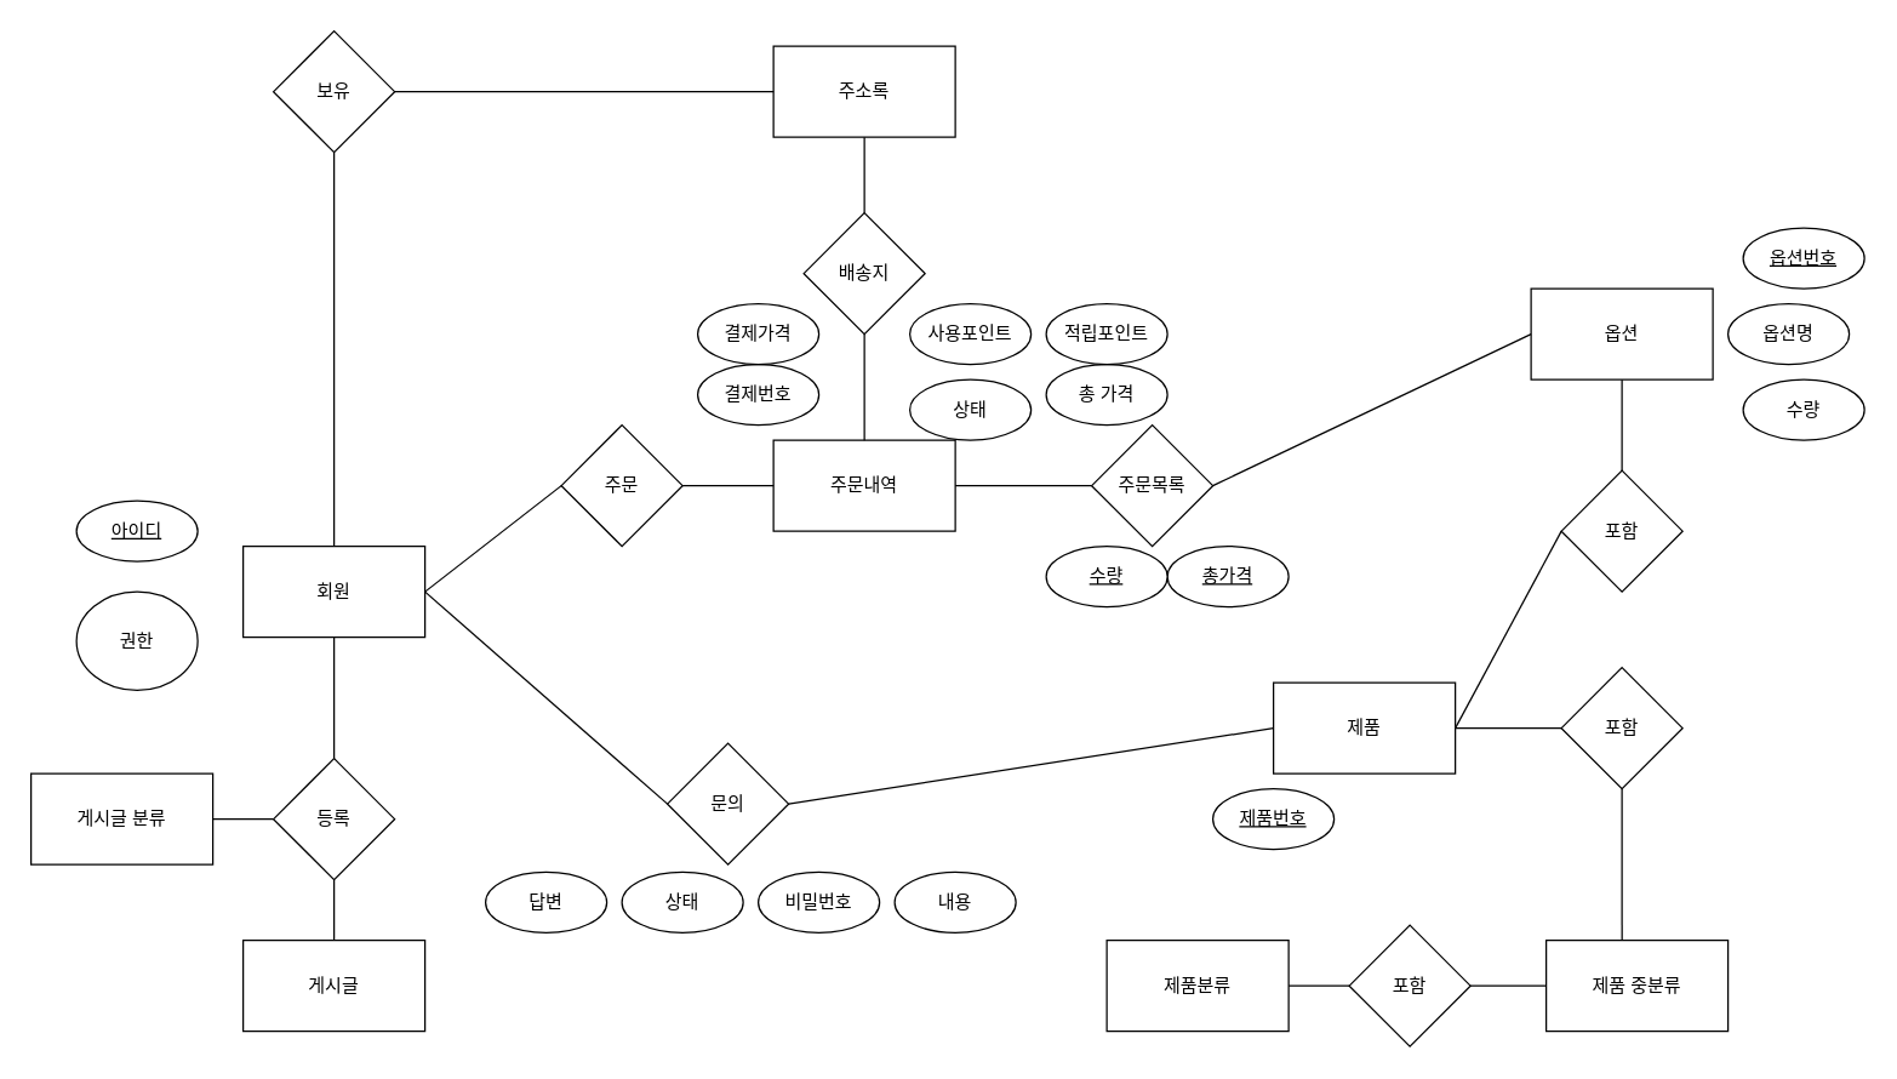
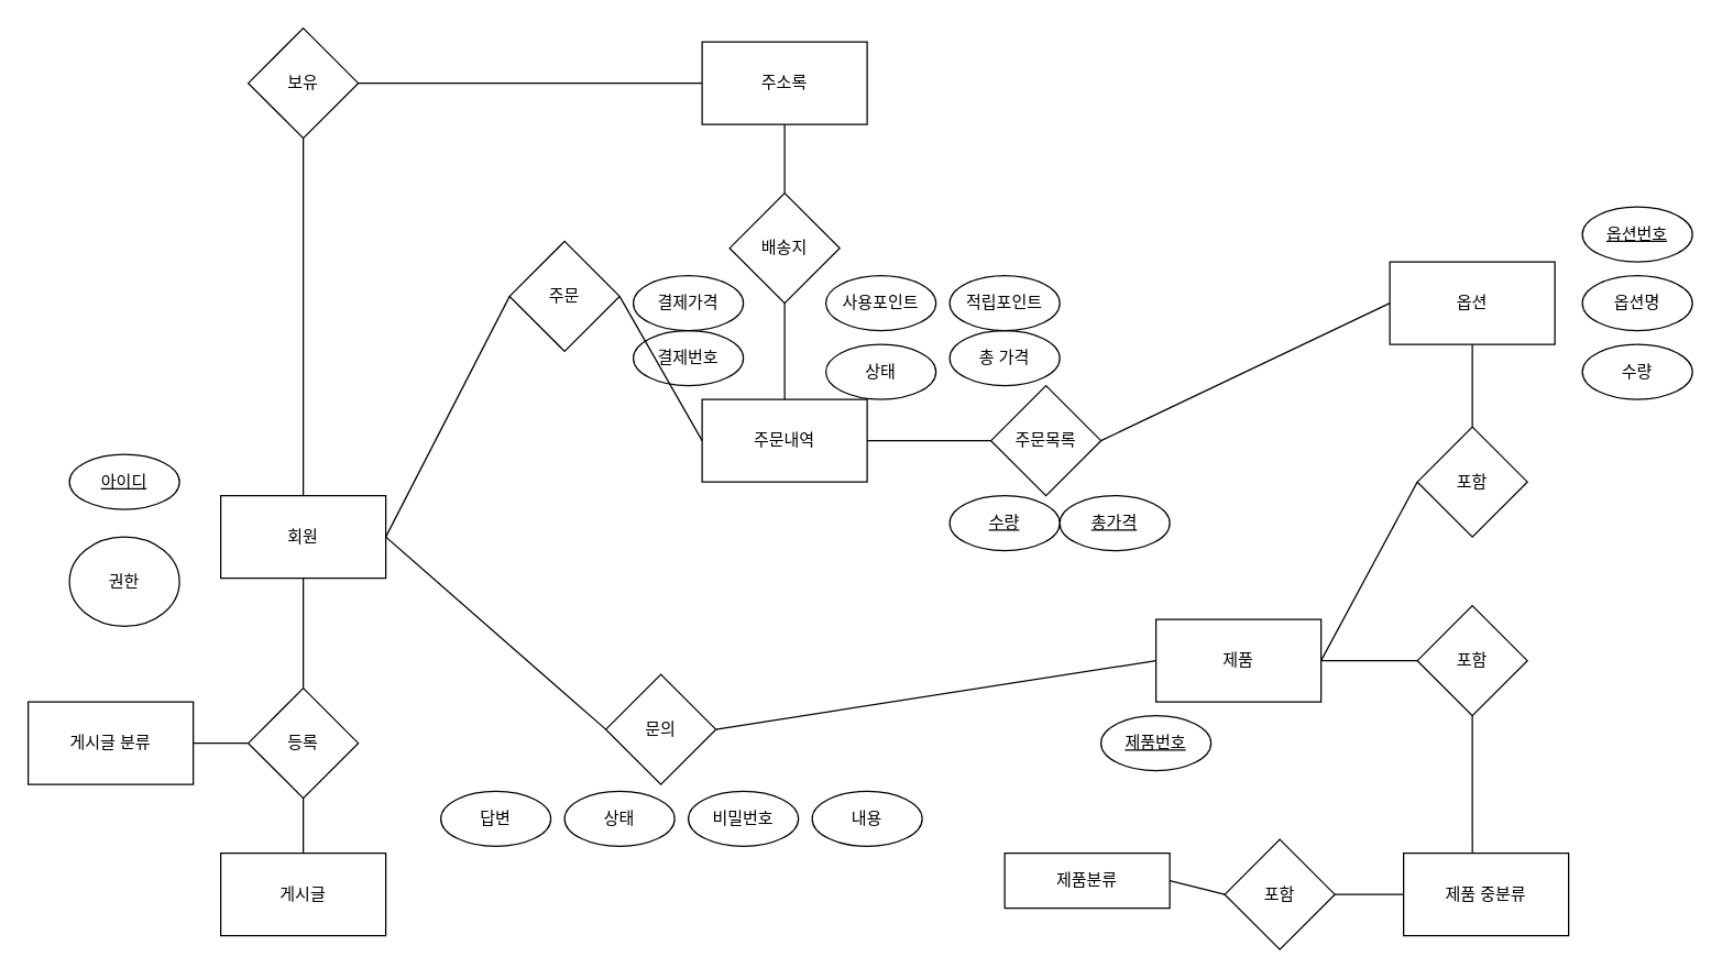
  <mxCell id="0" />
  <mxCell id="1" parent="0" />
  <mxCell id="2" value="회원" style="rounded=0;whiteSpace=wrap;html=1;" parent="1" vertex="1"><mxGeometry x="160" y="360" width="120" height="60" as="geometry" /></mxCell>
  <mxCell id="3" value="제품" style="rounded=0;whiteSpace=wrap;html=1;" parent="1" vertex="1"><mxGeometry x="840" y="450" width="120" height="60" as="geometry" /></mxCell>
- <mxCell id="4" value="제품분류" style="rounded=0;whiteSpace=wrap;html=1;" parent="1" vertex="1"><mxGeometry x="730" y="620" width="120" height="60" as="geometry" /></mxCell>
+ <mxCell id="4" value="제품분류" style="rounded=0;whiteSpace=wrap;html=1;" parent="1" vertex="1"><mxGeometry x="730" y="620" width="120" height="40" as="geometry" /></mxCell>
  <mxCell id="5" value="게시글" style="rounded=0;whiteSpace=wrap;html=1;" parent="1" vertex="1"><mxGeometry x="160" y="620" width="120" height="60" as="geometry" /></mxCell>
  <mxCell id="6" value="게시글 분류" style="rounded=0;whiteSpace=wrap;html=1;" parent="1" vertex="1"><mxGeometry x="20" y="510" width="120" height="60" as="geometry" /></mxCell>
- <mxCell id="7" value="주문" style="rhombus;whiteSpace=wrap;html=1;" parent="1" vertex="1"><mxGeometry x="370" y="280" width="80" height="80" as="geometry" /></mxCell>
+ <mxCell id="7" value="주문" style="rhombus;whiteSpace=wrap;html=1;" parent="1" vertex="1"><mxGeometry x="370" y="175" width="80" height="80" as="geometry" /></mxCell>
  <mxCell id="8" value="문의" style="rhombus;whiteSpace=wrap;html=1;" parent="1" vertex="1"><mxGeometry x="440" y="490" width="80" height="80" as="geometry" /></mxCell>
  <mxCell id="9" value="등록" style="rhombus;whiteSpace=wrap;html=1;" parent="1" vertex="1"><mxGeometry x="180" y="500" width="80" height="80" as="geometry" /></mxCell>
  <mxCell id="10" value="포함" style="rhombus;whiteSpace=wrap;html=1;" parent="1" vertex="1"><mxGeometry x="890" y="610" width="80" height="80" as="geometry" /></mxCell>
  <mxCell id="11" value="답변" style="ellipse;whiteSpace=wrap;html=1;" parent="1" vertex="1"><mxGeometry x="320" y="575" width="80" height="40" as="geometry" /></mxCell>
  <mxCell id="12" value="상태" style="ellipse;whiteSpace=wrap;html=1;" parent="1" vertex="1"><mxGeometry x="410" y="575" width="80" height="40" as="geometry" /></mxCell>
  <mxCell id="13" value="비밀번호" style="ellipse;whiteSpace=wrap;html=1;" parent="1" vertex="1"><mxGeometry x="500" y="575" width="80" height="40" as="geometry" /></mxCell>
  <mxCell id="14" value="내용" style="ellipse;whiteSpace=wrap;html=1;" parent="1" vertex="1"><mxGeometry x="590" y="575" width="80" height="40" as="geometry" /></mxCell>
  <mxCell id="15" value="결제번호" style="ellipse;whiteSpace=wrap;html=1;" parent="1" vertex="1"><mxGeometry x="460" y="240" width="80" height="40" as="geometry" /></mxCell>
  <mxCell id="16" value="상태" style="ellipse;whiteSpace=wrap;html=1;" parent="1" vertex="1"><mxGeometry x="600" y="250" width="80" height="40" as="geometry" /></mxCell>
  <mxCell id="17" value="총 가격" style="ellipse;whiteSpace=wrap;html=1;" parent="1" vertex="1"><mxGeometry x="690" y="240" width="80" height="40" as="geometry" /></mxCell>
  <mxCell id="18" value="결제가격" style="ellipse;whiteSpace=wrap;html=1;" parent="1" vertex="1"><mxGeometry x="460" y="200" width="80" height="40" as="geometry" /></mxCell>
  <mxCell id="19" value="사용포인트" style="ellipse;whiteSpace=wrap;html=1;" parent="1" vertex="1"><mxGeometry x="600" y="200" width="80" height="40" as="geometry" /></mxCell>
  <mxCell id="20" value="적립포인트" style="ellipse;whiteSpace=wrap;html=1;" parent="1" vertex="1"><mxGeometry x="690" y="200" width="80" height="40" as="geometry" /></mxCell>
  <mxCell id="21" value="&lt;u&gt;제품번호&lt;/u&gt;" style="ellipse;whiteSpace=wrap;html=1;" parent="1" vertex="1"><mxGeometry x="800" y="520" width="80" height="40" as="geometry" /></mxCell>
  <mxCell id="22" value="권한" style="ellipse;whiteSpace=wrap;html=1;" parent="1" vertex="1"><mxGeometry x="50" y="390" width="80" height="65" as="geometry" /></mxCell>
  <mxCell id="23" value="&lt;u&gt;아이디&lt;/u&gt;" style="ellipse;whiteSpace=wrap;html=1;" parent="1" vertex="1"><mxGeometry x="50" y="330" width="80" height="40" as="geometry" /></mxCell>
  <mxCell id="24" value="" style="endArrow=none;html=1;rounded=0;entryX=0.5;entryY=1;entryDx=0;entryDy=0;exitX=0.5;exitY=0;exitDx=0;exitDy=0;" parent="1" source="9" target="2" edge="1"><mxGeometry width="50" height="50" relative="1" as="geometry"><mxPoint x="170" y="220" as="sourcePoint" /><mxPoint x="220" y="170" as="targetPoint" /></mxGeometry></mxCell>
  <mxCell id="25" value="" style="endArrow=none;html=1;rounded=0;exitX=1;exitY=0.5;exitDx=0;exitDy=0;entryX=0;entryY=0.5;entryDx=0;entryDy=0;" parent="1" source="6" target="9" edge="1"><mxGeometry width="50" height="50" relative="1" as="geometry"><mxPoint x="170" y="220" as="sourcePoint" /><mxPoint x="220" y="170" as="targetPoint" /></mxGeometry></mxCell>
  <mxCell id="26" value="" style="endArrow=none;html=1;rounded=0;entryX=0.5;entryY=0;entryDx=0;entryDy=0;exitX=0.5;exitY=1;exitDx=0;exitDy=0;" parent="1" source="9" target="5" edge="1"><mxGeometry width="50" height="50" relative="1" as="geometry"><mxPoint x="220" y="360" as="sourcePoint" /><mxPoint x="220" y="170" as="targetPoint" /></mxGeometry></mxCell>
  <mxCell id="27" value="" style="endArrow=none;html=1;rounded=0;entryX=0;entryY=0.5;entryDx=0;entryDy=0;exitX=1;exitY=0.5;exitDx=0;exitDy=0;" parent="1" source="4" target="10" edge="1"><mxGeometry width="50" height="50" relative="1" as="geometry"><mxPoint x="300" y="220" as="sourcePoint" /><mxPoint x="350" y="170" as="targetPoint" /></mxGeometry></mxCell>
  <mxCell id="28" value="" style="endArrow=none;html=1;rounded=0;exitX=0;exitY=0.5;exitDx=0;exitDy=0;entryX=1;entryY=0.5;entryDx=0;entryDy=0;" parent="1" source="8" target="2" edge="1"><mxGeometry width="50" height="50" relative="1" as="geometry"><mxPoint x="300" y="220" as="sourcePoint" /><mxPoint x="350" y="170" as="targetPoint" /></mxGeometry></mxCell>
  <mxCell id="29" value="" style="endArrow=none;html=1;rounded=0;entryX=0;entryY=0.5;entryDx=0;entryDy=0;exitX=1;exitY=0.5;exitDx=0;exitDy=0;" parent="1" source="8" target="3" edge="1"><mxGeometry width="50" height="50" relative="1" as="geometry"><mxPoint x="300" y="220" as="sourcePoint" /><mxPoint x="350" y="170" as="targetPoint" /></mxGeometry></mxCell>
  <mxCell id="30" value="" style="endArrow=none;html=1;rounded=0;entryX=0;entryY=0.5;entryDx=0;entryDy=0;exitX=1;exitY=0.5;exitDx=0;exitDy=0;" parent="1" source="2" target="7" edge="1"><mxGeometry width="50" height="50" relative="1" as="geometry"><mxPoint x="300" y="220" as="sourcePoint" /><mxPoint x="350" y="170" as="targetPoint" /></mxGeometry></mxCell>
  <mxCell id="31" value="주문내역" style="rounded=0;whiteSpace=wrap;html=1;" parent="1" vertex="1"><mxGeometry x="510" y="290" width="120" height="60" as="geometry" /></mxCell>
  <mxCell id="32" value="포함" style="rhombus;whiteSpace=wrap;html=1;" parent="1" vertex="1"><mxGeometry x="1030" y="310" width="80" height="80" as="geometry" /></mxCell>
  <mxCell id="33" value="포함" style="rhombus;whiteSpace=wrap;html=1;" parent="1" vertex="1"><mxGeometry x="1030" y="440" width="80" height="80" as="geometry" /></mxCell>
  <mxCell id="34" value="제품 중분류" style="rounded=0;whiteSpace=wrap;html=1;" parent="1" vertex="1"><mxGeometry x="1020" y="620" width="120" height="60" as="geometry" /></mxCell>
  <mxCell id="35" value="" style="endArrow=none;html=1;rounded=0;entryX=0;entryY=0.5;entryDx=0;entryDy=0;exitX=1;exitY=0.5;exitDx=0;exitDy=0;" parent="1" source="3" target="32" edge="1"><mxGeometry width="50" height="50" relative="1" as="geometry"><mxPoint x="840" y="260" as="sourcePoint" /><mxPoint x="890" y="210" as="targetPoint" /></mxGeometry></mxCell>
  <mxCell id="36" value="" style="endArrow=none;html=1;rounded=0;entryX=0;entryY=0.5;entryDx=0;entryDy=0;exitX=1;exitY=0.5;exitDx=0;exitDy=0;" parent="1" source="3" target="33" edge="1"><mxGeometry width="50" height="50" relative="1" as="geometry"><mxPoint x="840" y="260" as="sourcePoint" /><mxPoint x="890" y="210" as="targetPoint" /></mxGeometry></mxCell>
  <mxCell id="37" value="" style="endArrow=none;html=1;rounded=0;entryX=0.5;entryY=1;entryDx=0;entryDy=0;exitX=0.417;exitY=0;exitDx=0;exitDy=0;exitPerimeter=0;" parent="1" source="34" target="33" edge="1"><mxGeometry width="50" height="50" relative="1" as="geometry"><mxPoint x="840" y="260" as="sourcePoint" /><mxPoint x="890" y="210" as="targetPoint" /></mxGeometry></mxCell>
  <mxCell id="38" value="" style="endArrow=none;html=1;rounded=0;entryX=0;entryY=0.5;entryDx=0;entryDy=0;" parent="1" source="10" target="34" edge="1"><mxGeometry width="50" height="50" relative="1" as="geometry"><mxPoint x="840" y="260" as="sourcePoint" /><mxPoint x="890" y="210" as="targetPoint" /></mxGeometry></mxCell>
  <mxCell id="39" value="" style="endArrow=none;html=1;rounded=0;exitX=1;exitY=0.5;exitDx=0;exitDy=0;entryX=0;entryY=0.5;entryDx=0;entryDy=0;" parent="1" source="7" target="31" edge="1"><mxGeometry width="50" height="50" relative="1" as="geometry"><mxPoint x="600" y="380" as="sourcePoint" /><mxPoint x="650" y="330" as="targetPoint" /></mxGeometry></mxCell>
  <mxCell id="40" value="주문목록" style="rhombus;whiteSpace=wrap;html=1;" parent="1" vertex="1"><mxGeometry x="720" y="280" width="80" height="80" as="geometry" /></mxCell>
  <mxCell id="41" value="옵션" style="rounded=0;whiteSpace=wrap;html=1;" parent="1" vertex="1"><mxGeometry x="1010" y="190" width="120" height="60" as="geometry" /></mxCell>
  <mxCell id="42" value="" style="endArrow=none;html=1;rounded=0;entryX=0.5;entryY=1;entryDx=0;entryDy=0;" parent="1" target="41" edge="1"><mxGeometry width="50" height="50" relative="1" as="geometry"><mxPoint x="1070" y="310" as="sourcePoint" /><mxPoint x="1120" y="330" as="targetPoint" /></mxGeometry></mxCell>
  <mxCell id="43" value="" style="endArrow=none;html=1;rounded=0;entryX=0;entryY=0.5;entryDx=0;entryDy=0;exitX=1;exitY=0.5;exitDx=0;exitDy=0;" parent="1" source="40" target="41" edge="1"><mxGeometry width="50" height="50" relative="1" as="geometry"><mxPoint x="1070" y="380" as="sourcePoint" /><mxPoint x="1120" y="330" as="targetPoint" /></mxGeometry></mxCell>
  <mxCell id="44" value="" style="endArrow=none;html=1;rounded=0;entryX=0;entryY=0.5;entryDx=0;entryDy=0;exitX=1;exitY=0.5;exitDx=0;exitDy=0;" parent="1" source="31" target="40" edge="1"><mxGeometry width="50" height="50" relative="1" as="geometry"><mxPoint x="650" y="380" as="sourcePoint" /><mxPoint x="700" y="330" as="targetPoint" /></mxGeometry></mxCell>
  <mxCell id="45" value="&lt;u&gt;총가격&lt;/u&gt;" style="ellipse;whiteSpace=wrap;html=1;" parent="1" vertex="1"><mxGeometry x="770" y="360" width="80" height="40" as="geometry" /></mxCell>
  <mxCell id="46" value="&lt;u&gt;수량&lt;/u&gt;" style="ellipse;whiteSpace=wrap;html=1;" parent="1" vertex="1"><mxGeometry x="690" y="360" width="80" height="40" as="geometry" /></mxCell>
  <mxCell id="47" value="보유" style="rhombus;whiteSpace=wrap;html=1;" parent="1" vertex="1"><mxGeometry x="180" y="20" width="80" height="80" as="geometry" /></mxCell>
  <mxCell id="48" value="" style="endArrow=none;html=1;rounded=0;entryX=0.5;entryY=1;entryDx=0;entryDy=0;exitX=0.5;exitY=0;exitDx=0;exitDy=0;" parent="1" source="2" target="47" edge="1"><mxGeometry width="50" height="50" relative="1" as="geometry"><mxPoint x="140" y="380" as="sourcePoint" /><mxPoint x="190" y="330" as="targetPoint" /></mxGeometry></mxCell>
  <mxCell id="49" value="주소록" style="rounded=0;whiteSpace=wrap;html=1;" parent="1" vertex="1"><mxGeometry x="510" y="30" width="120" height="60" as="geometry" /></mxCell>
  <mxCell id="50" value="배송지" style="rhombus;whiteSpace=wrap;html=1;" parent="1" vertex="1"><mxGeometry x="530" y="140" width="80" height="80" as="geometry" /></mxCell>
  <mxCell id="51" value="&lt;u&gt;옵션번호&lt;/u&gt;" style="ellipse;whiteSpace=wrap;html=1;" parent="1" vertex="1"><mxGeometry x="1150" y="150" width="80" height="40" as="geometry" /></mxCell>
- <mxCell id="52" value="옵션명" style="ellipse;whiteSpace=wrap;html=1;" parent="1" vertex="1"><mxGeometry x="1140" y="200" width="80" height="40" as="geometry" /></mxCell>
+ <mxCell id="52" value="옵션명" style="ellipse;whiteSpace=wrap;html=1;" parent="1" vertex="1"><mxGeometry x="1150" y="200" width="80" height="40" as="geometry" /></mxCell>
  <mxCell id="53" value="" style="endArrow=none;html=1;rounded=0;entryX=1;entryY=0.5;entryDx=0;entryDy=0;exitX=0;exitY=0.5;exitDx=0;exitDy=0;" parent="1" source="49" target="47" edge="1"><mxGeometry width="50" height="50" relative="1" as="geometry"><mxPoint x="330" y="180" as="sourcePoint" /><mxPoint x="380" y="130" as="targetPoint" /></mxGeometry></mxCell>
  <mxCell id="54" value="" style="endArrow=none;html=1;rounded=0;entryX=0.5;entryY=1;entryDx=0;entryDy=0;exitX=0.5;exitY=0;exitDx=0;exitDy=0;" parent="1" source="50" target="49" edge="1"><mxGeometry width="50" height="50" relative="1" as="geometry"><mxPoint x="330" y="180" as="sourcePoint" /><mxPoint x="380" y="130" as="targetPoint" /></mxGeometry></mxCell>
  <mxCell id="55" value="" style="endArrow=none;html=1;rounded=0;entryX=0.5;entryY=1;entryDx=0;entryDy=0;exitX=0.5;exitY=0;exitDx=0;exitDy=0;" parent="1" source="31" target="50" edge="1"><mxGeometry width="50" height="50" relative="1" as="geometry"><mxPoint x="330" y="180" as="sourcePoint" /><mxPoint x="380" y="130" as="targetPoint" /></mxGeometry></mxCell>
  <mxCell id="56" value="수량" style="ellipse;whiteSpace=wrap;html=1;" vertex="1" parent="1"><mxGeometry x="1150" y="250" width="80" height="40" as="geometry" /></mxCell>
